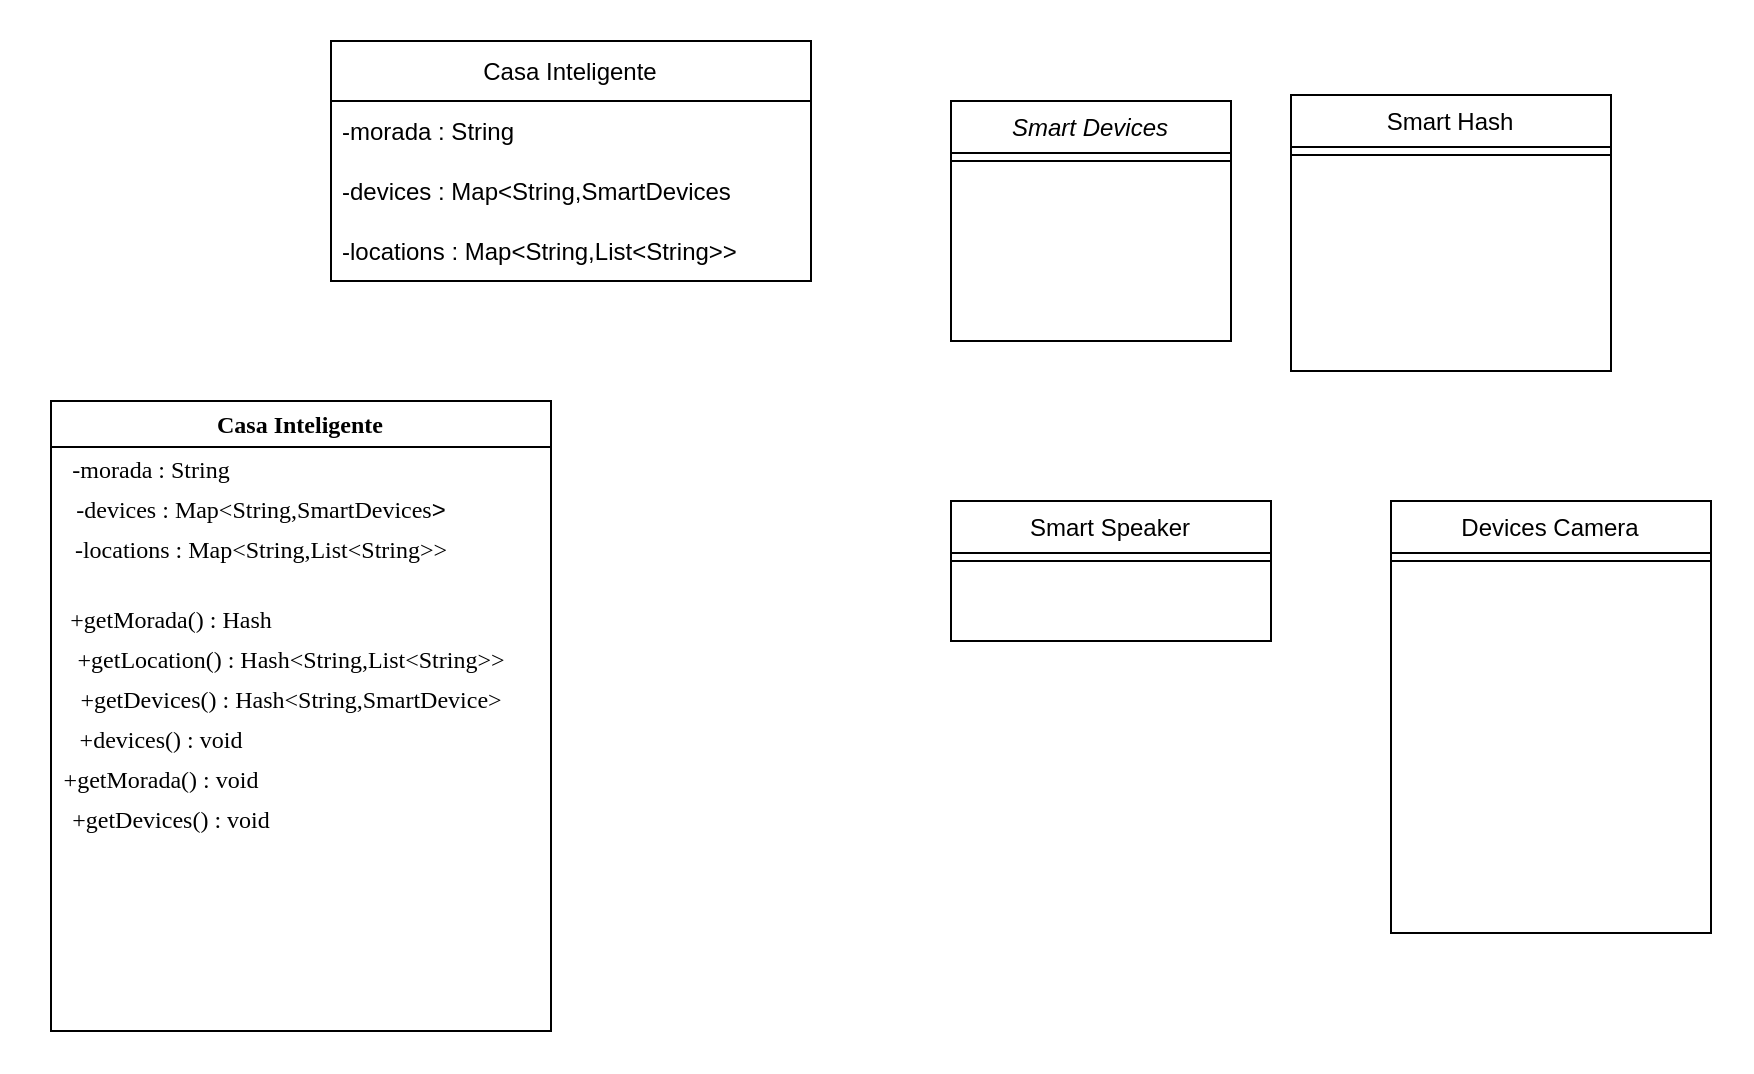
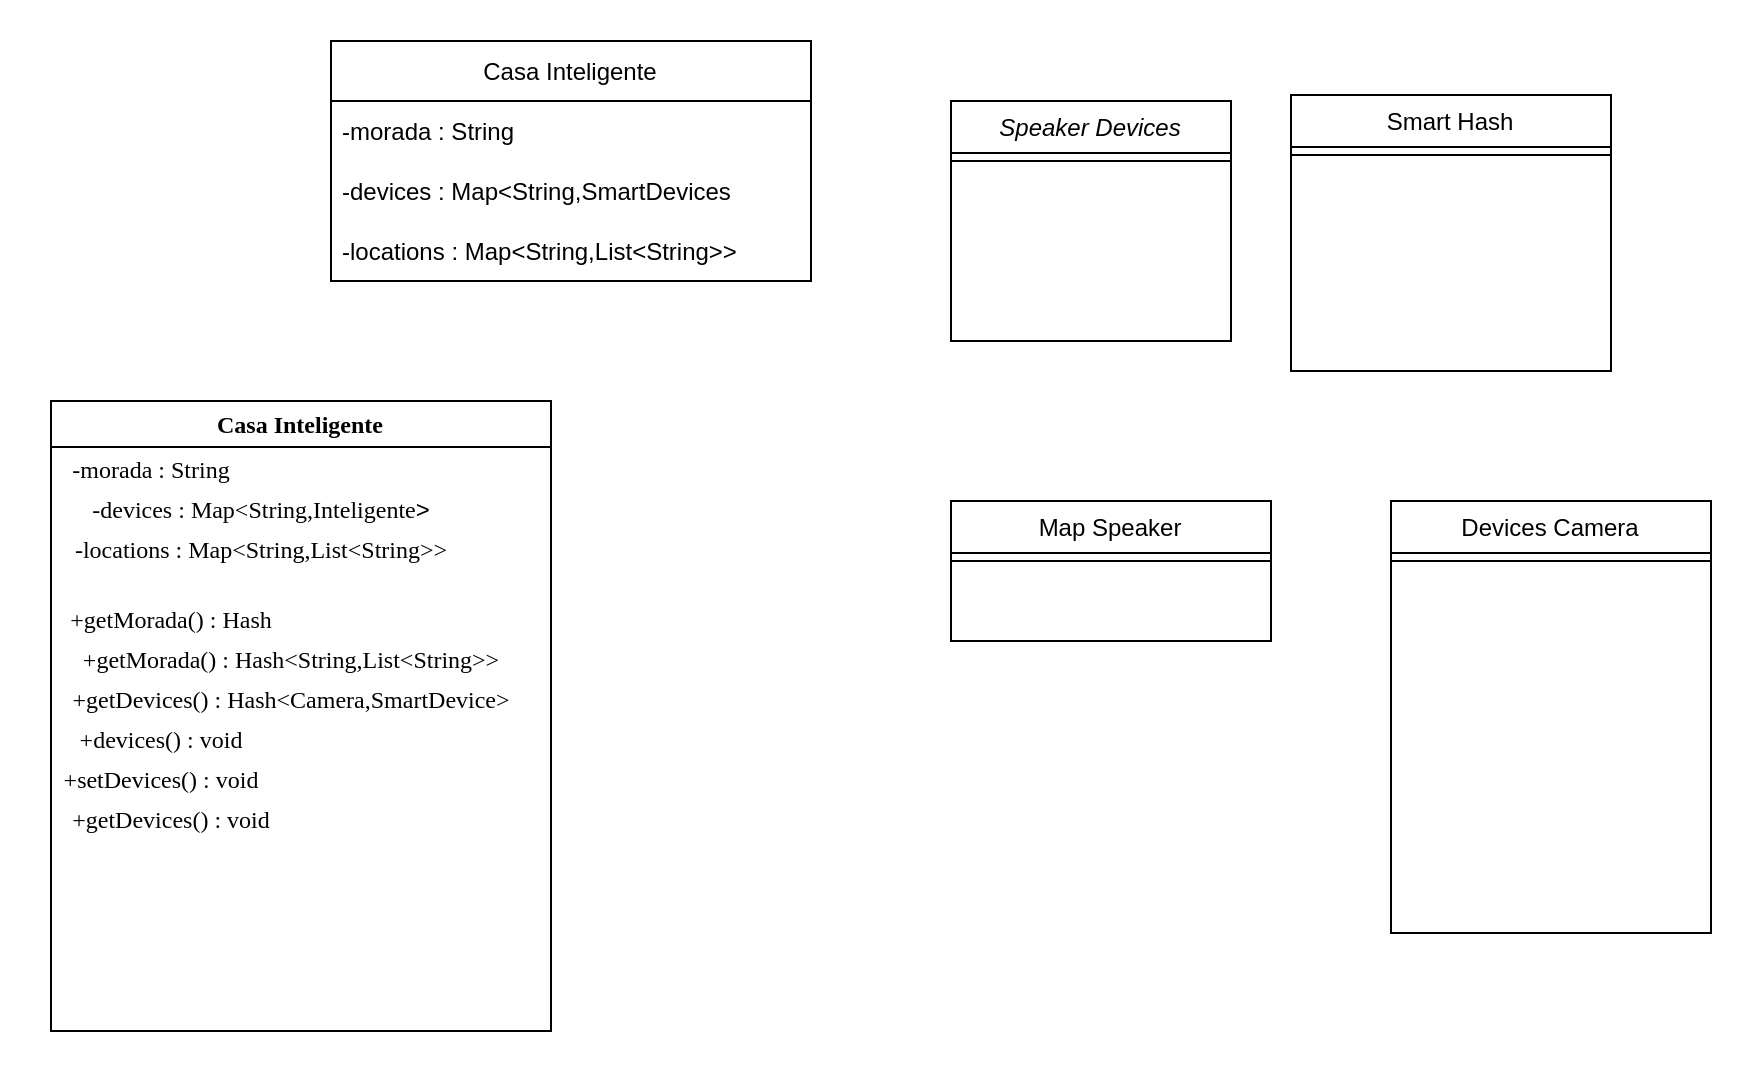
  <mxCell id="0" />
  <mxCell id="1" parent="0" />
- <mxCell id="2" value="Smart Devices" style="swimlane;fontStyle=2;align=center;verticalAlign=top;childLayout=stackLayout;horizontal=1;startSize=26;horizontalStack=0;resizeParent=1;resizeLast=0;collapsible=1;marginBottom=0;rounded=0;shadow=0;strokeWidth=1;" parent="1" vertex="1"><mxGeometry x="475" y="50" width="140" height="120" as="geometry"><mxRectangle x="230" y="140" width="160" height="26" as="alternateBounds" /></mxGeometry></mxCell>
+ <mxCell id="2" value="Speaker Devices" style="swimlane;fontStyle=2;align=center;verticalAlign=top;childLayout=stackLayout;horizontal=1;startSize=26;horizontalStack=0;resizeParent=1;resizeLast=0;collapsible=1;marginBottom=0;rounded=0;shadow=0;strokeWidth=1;" parent="1" vertex="1"><mxGeometry x="475" y="50" width="140" height="120" as="geometry"><mxRectangle x="230" y="140" width="160" height="26" as="alternateBounds" /></mxGeometry></mxCell>
  <mxCell id="3" value="" style="line;html=1;strokeWidth=1;align=left;verticalAlign=middle;spacingTop=-1;spacingLeft=3;spacingRight=3;rotatable=0;labelPosition=right;points=[];portConstraint=eastwest;" parent="2" vertex="1"><mxGeometry y="26" width="140" height="8" as="geometry" /></mxCell>
  <mxCell id="4" value="Smart Hash" style="swimlane;fontStyle=0;align=center;verticalAlign=top;childLayout=stackLayout;horizontal=1;startSize=26;horizontalStack=0;resizeParent=1;resizeLast=0;collapsible=1;marginBottom=0;rounded=0;shadow=0;strokeWidth=1;" parent="1" vertex="1"><mxGeometry x="645" y="47" width="160" height="138" as="geometry"><mxRectangle x="200" y="300" width="160" height="26" as="alternateBounds" /></mxGeometry></mxCell>
  <mxCell id="5" value="" style="line;html=1;strokeWidth=1;align=left;verticalAlign=middle;spacingTop=-1;spacingLeft=3;spacingRight=3;rotatable=0;labelPosition=right;points=[];portConstraint=eastwest;" parent="4" vertex="1"><mxGeometry y="26" width="160" height="8" as="geometry" /></mxCell>
- <mxCell id="6" value="Smart Speaker" style="swimlane;fontStyle=0;align=center;verticalAlign=top;childLayout=stackLayout;horizontal=1;startSize=26;horizontalStack=0;resizeParent=1;resizeLast=0;collapsible=1;marginBottom=0;rounded=0;shadow=0;strokeWidth=1;" parent="1" vertex="1"><mxGeometry x="475" y="250" width="160" height="70" as="geometry"><mxRectangle x="400" y="300" width="170" height="26" as="alternateBounds" /></mxGeometry></mxCell>
+ <mxCell id="6" value="Map Speaker" style="swimlane;fontStyle=0;align=center;verticalAlign=top;childLayout=stackLayout;horizontal=1;startSize=26;horizontalStack=0;resizeParent=1;resizeLast=0;collapsible=1;marginBottom=0;rounded=0;shadow=0;strokeWidth=1;" parent="1" vertex="1"><mxGeometry x="475" y="250" width="160" height="70" as="geometry"><mxRectangle x="400" y="300" width="170" height="26" as="alternateBounds" /></mxGeometry></mxCell>
  <mxCell id="7" value="" style="line;html=1;strokeWidth=1;align=left;verticalAlign=middle;spacingTop=-1;spacingLeft=3;spacingRight=3;rotatable=0;labelPosition=right;points=[];portConstraint=eastwest;" parent="6" vertex="1"><mxGeometry y="26" width="160" height="8" as="geometry" /></mxCell>
  <mxCell id="8" value="Devices Camera" style="swimlane;fontStyle=0;align=center;verticalAlign=top;childLayout=stackLayout;horizontal=1;startSize=26;horizontalStack=0;resizeParent=1;resizeLast=0;collapsible=1;marginBottom=0;rounded=0;shadow=0;strokeWidth=1;" parent="1" vertex="1"><mxGeometry x="695" y="250" width="160" height="216" as="geometry"><mxRectangle x="620" y="300" width="160" height="26" as="alternateBounds" /></mxGeometry></mxCell>
  <mxCell id="9" value="" style="line;html=1;strokeWidth=1;align=left;verticalAlign=middle;spacingTop=-1;spacingLeft=3;spacingRight=3;rotatable=0;labelPosition=right;points=[];portConstraint=eastwest;" parent="8" vertex="1"><mxGeometry y="26" width="160" height="8" as="geometry" /></mxCell>
  <mxCell id="10" value="Casa Inteligente" style="swimlane;fontStyle=0;childLayout=stackLayout;horizontal=1;startSize=30;horizontalStack=0;resizeParent=1;resizeParentMax=0;resizeLast=0;collapsible=1;marginBottom=0;" vertex="1" parent="1"><mxGeometry x="165" y="20" width="240" height="120" as="geometry" /></mxCell>
  <mxCell id="11" value="-morada : String" style="text;strokeColor=none;fillColor=none;align=left;verticalAlign=middle;spacingLeft=4;spacingRight=4;overflow=hidden;points=[[0,0.5],[1,0.5]];portConstraint=eastwest;rotatable=0;" vertex="1" parent="10"><mxGeometry y="30" width="240" height="30" as="geometry" /></mxCell>
  <mxCell id="12" value="-devices : Map&lt;String,SmartDevices" style="text;strokeColor=none;fillColor=none;align=left;verticalAlign=middle;spacingLeft=4;spacingRight=4;overflow=hidden;points=[[0,0.5],[1,0.5]];portConstraint=eastwest;rotatable=0;" vertex="1" parent="10"><mxGeometry y="60" width="240" height="30" as="geometry" /></mxCell>
  <mxCell id="13" value="-locations : Map&lt;String,List&lt;String&gt;&gt;" style="text;strokeColor=none;fillColor=none;align=left;verticalAlign=middle;spacingLeft=4;spacingRight=4;overflow=hidden;points=[[0,0.5],[1,0.5]];portConstraint=eastwest;rotatable=0;" vertex="1" parent="10"><mxGeometry y="90" width="240" height="30" as="geometry" /></mxCell>
  <mxCell id="14" value="Casa Inteligente" style="swimlane;fontFamily=Verdana;" vertex="1" parent="1"><mxGeometry x="25" y="200" width="250" height="315" as="geometry" /></mxCell>
  <mxCell id="15" value="&lt;font face=&quot;Verdana&quot;&gt;-locations : Map&amp;lt;String,List&amp;lt;String&amp;gt;&amp;gt;&lt;/font&gt;" style="text;html=1;align=center;verticalAlign=middle;resizable=0;points=[];autosize=1;strokeColor=none;fillColor=none;" vertex="1" parent="14"><mxGeometry x="-5" y="65" width="220" height="20" as="geometry" /></mxCell>
- <mxCell id="16" value="&lt;font face=&quot;Verdana&quot;&gt;-devices : Map&amp;lt;String,SmartDevices&lt;/font&gt;&amp;gt;" style="text;html=1;align=center;verticalAlign=middle;resizable=0;points=[];autosize=1;strokeColor=none;fillColor=none;" vertex="1" parent="14"><mxGeometry x="-5" y="45" width="220" height="20" as="geometry" /></mxCell>
+ <mxCell id="16" value="&lt;font face=&quot;Verdana&quot;&gt;-devices : Map&amp;lt;String,Inteligente&lt;/font&gt;&amp;gt;" style="text;html=1;align=center;verticalAlign=middle;resizable=0;points=[];autosize=1;strokeColor=none;fillColor=none;" vertex="1" parent="14"><mxGeometry x="-5" y="45" width="220" height="20" as="geometry" /></mxCell>
  <mxCell id="17" value="&lt;font face=&quot;Verdana&quot;&gt;-morada : String&lt;/font&gt;" style="text;html=1;align=center;verticalAlign=middle;resizable=0;points=[];autosize=1;strokeColor=none;fillColor=none;" vertex="1" parent="14"><mxGeometry x="-5" y="25" width="110" height="20" as="geometry" /></mxCell>
  <mxCell id="18" value="+getMorada() : Hash" style="text;html=1;align=center;verticalAlign=middle;resizable=0;points=[];autosize=1;strokeColor=none;fillColor=none;fontFamily=Verdana;" vertex="1" parent="14"><mxGeometry x="-5" y="100" width="130" height="20" as="geometry" /></mxCell>
- <mxCell id="19" value="+getLocation() : Hash&amp;lt;String,List&amp;lt;String&amp;gt;&amp;gt;" style="text;html=1;align=center;verticalAlign=middle;resizable=0;points=[];autosize=1;strokeColor=none;fillColor=none;fontFamily=Verdana;" vertex="1" parent="14"><mxGeometry x="-5" y="120" width="250" height="20" as="geometry" /></mxCell>
- <mxCell id="20" value="+getDevices() : Hash&amp;lt;String,SmartDevice&amp;gt;" style="text;html=1;align=center;verticalAlign=middle;resizable=0;points=[];autosize=1;strokeColor=none;fillColor=none;fontFamily=Verdana;" vertex="1" parent="14"><mxGeometry x="-5" y="140" width="250" height="20" as="geometry" /></mxCell>
+ <mxCell id="19" value="+getMorada() : Hash&amp;lt;String,List&amp;lt;String&amp;gt;&amp;gt;" style="text;html=1;align=center;verticalAlign=middle;resizable=0;points=[];autosize=1;strokeColor=none;fillColor=none;fontFamily=Verdana;" vertex="1" parent="14"><mxGeometry x="-5" y="120" width="250" height="20" as="geometry" /></mxCell>
+ <mxCell id="20" value="+getDevices() : Hash&amp;lt;Camera,SmartDevice&amp;gt;" style="text;html=1;align=center;verticalAlign=middle;resizable=0;points=[];autosize=1;strokeColor=none;fillColor=none;fontFamily=Verdana;" vertex="1" parent="14"><mxGeometry x="-5" y="140" width="250" height="20" as="geometry" /></mxCell>
  <mxCell id="21" value="+devices() : void" style="text;html=1;align=center;verticalAlign=middle;resizable=0;points=[];autosize=1;strokeColor=none;fillColor=none;fontFamily=Verdana;" vertex="1" parent="14"><mxGeometry x="-5" y="160" width="120" height="20" as="geometry" /></mxCell>
- <mxCell id="22" value="+getMorada() : void" style="text;html=1;align=center;verticalAlign=middle;resizable=0;points=[];autosize=1;strokeColor=none;fillColor=none;fontFamily=Verdana;" vertex="1" parent="14"><mxGeometry x="-5" y="180" width="120" height="20" as="geometry" /></mxCell>
+ <mxCell id="22" value="+setDevices() : void" style="text;html=1;align=center;verticalAlign=middle;resizable=0;points=[];autosize=1;strokeColor=none;fillColor=none;fontFamily=Verdana;" vertex="1" parent="14"><mxGeometry x="-5" y="180" width="120" height="20" as="geometry" /></mxCell>
  <mxCell id="23" value="+getDevices() : void" style="text;html=1;align=center;verticalAlign=middle;resizable=0;points=[];autosize=1;strokeColor=none;fillColor=none;fontFamily=Verdana;" vertex="1" parent="14"><mxGeometry x="-5" y="200" width="130" height="20" as="geometry" /></mxCell>
